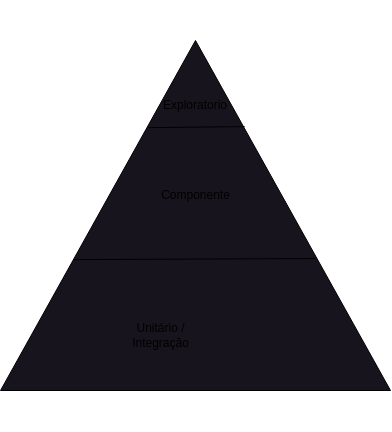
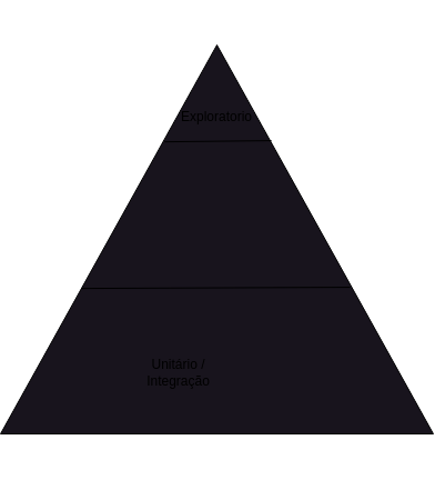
  <mxCell id="0" />
  <mxCell id="1" parent="0" />
  <mxCell id="2" value="" style="triangle;whiteSpace=wrap;html=1;rotation=-90;fillColor=#18141D;" vertex="1" parent="1"><mxGeometry x="20" y="20" width="350" height="390" as="geometry" /></mxCell>
  <mxCell id="3" value="" style="endArrow=none;html=1;exitX=0.374;exitY=0.187;exitDx=0;exitDy=0;exitPerimeter=0;entryX=0.377;entryY=0.808;entryDx=0;entryDy=0;entryPerimeter=0;" edge="1" parent="1" source="2" target="2"><mxGeometry width="50" height="50" relative="1" as="geometry"><mxPoint x="58.89" y="261" as="sourcePoint" /><mxPoint x="310" y="256" as="targetPoint" /></mxGeometry></mxCell>
  <mxCell id="4" value="" style="endArrow=none;html=1;exitX=0.751;exitY=0.379;exitDx=0;exitDy=0;exitPerimeter=0;entryX=0.754;entryY=0.626;entryDx=0;entryDy=0;entryPerimeter=0;" edge="1" parent="1" source="2" target="2"><mxGeometry width="50" height="50" relative="1" as="geometry"><mxPoint x="150" y="128" as="sourcePoint" /><mxPoint x="243" y="128" as="targetPoint" /></mxGeometry></mxCell>
  <mxCell id="5" value="Exploratorio" style="text;html=1;strokeColor=none;fillColor=none;align=center;verticalAlign=middle;whiteSpace=wrap;rounded=0;" vertex="1" parent="1"><mxGeometry x="190" y="100" width="10" height="10" as="geometry" /></mxCell>
- <mxCell id="6" value="Componente" style="text;html=1;strokeColor=none;fillColor=none;align=center;verticalAlign=middle;whiteSpace=wrap;rounded=0;" vertex="1" parent="1"><mxGeometry x="163" y="180" width="65" height="30" as="geometry" /></mxCell>
  <mxCell id="7" value="Unitário / Integração" style="text;html=1;strokeColor=none;fillColor=none;align=center;verticalAlign=middle;whiteSpace=wrap;rounded=0;" vertex="1" parent="1"><mxGeometry x="128" y="320" width="65" height="30" as="geometry" /></mxCell>
